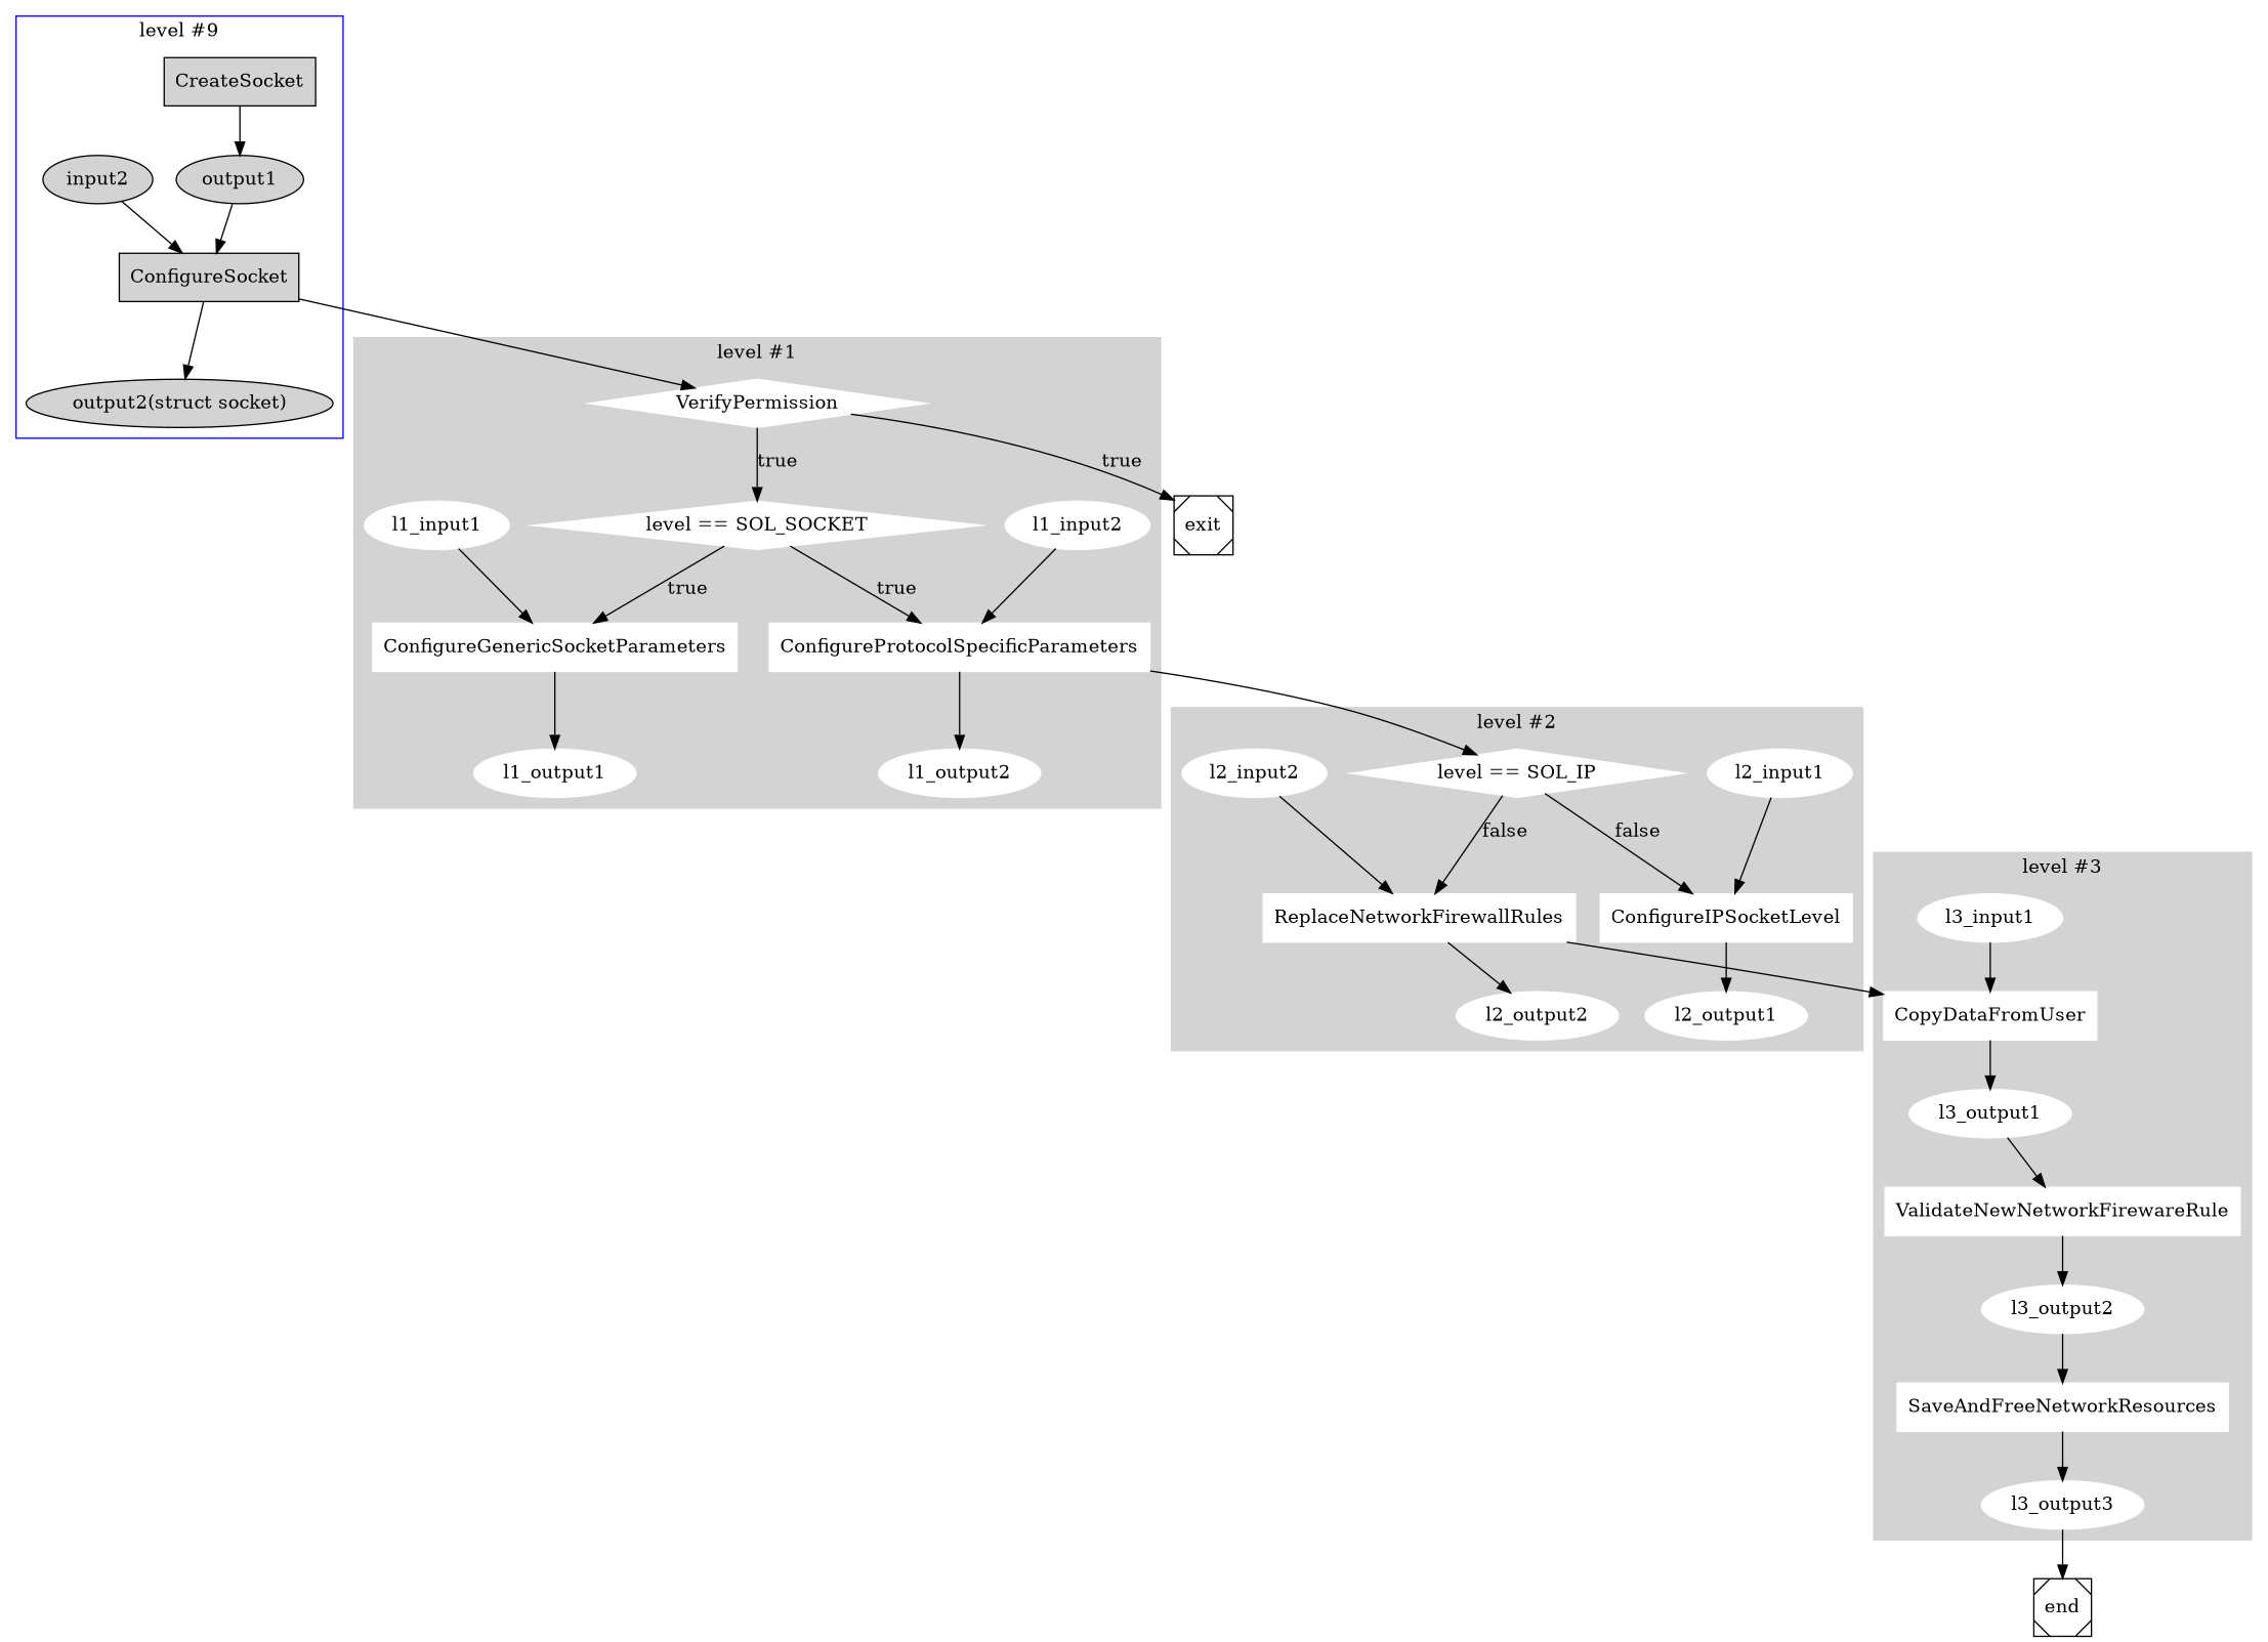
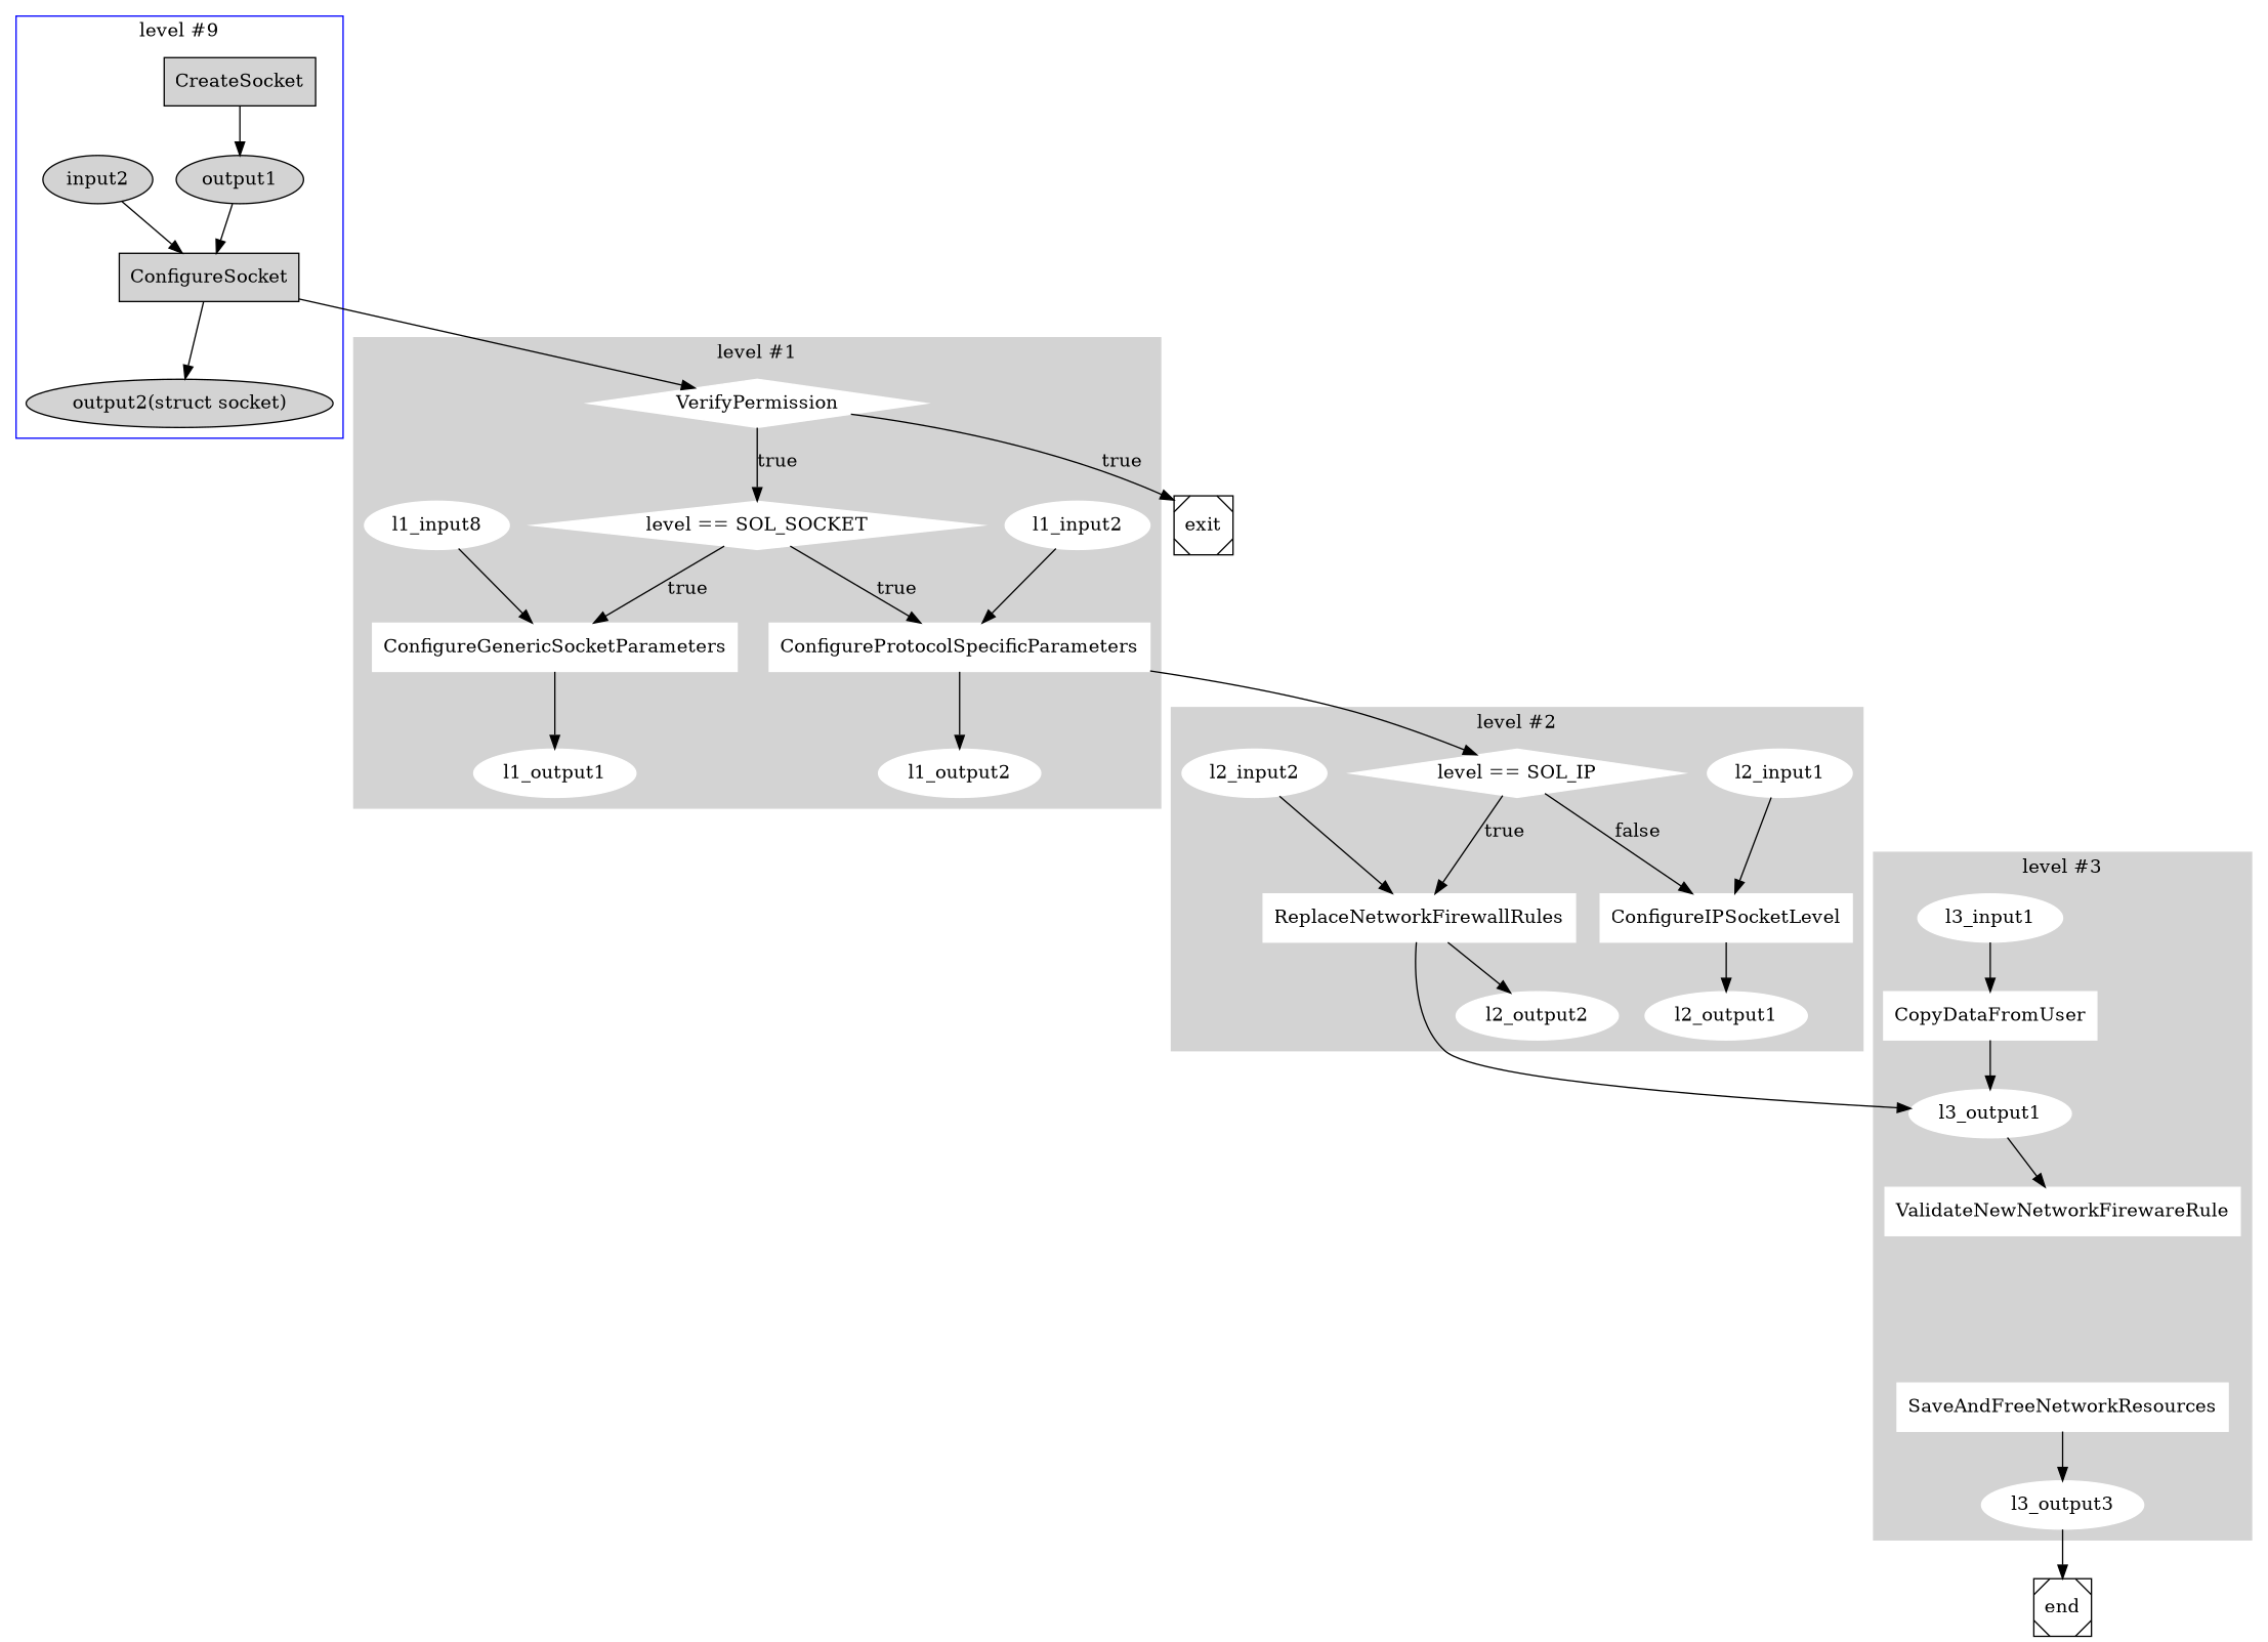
  digraph {
    node [style=filled color=white]
    CreateSocket [shape=rectangle color=""]
    output1 [color=""]
    ConfigureSocket [shape=rectangle color=""]
    "output2(struct socket)" [color=""]
    input2 [color=""]
    VerifyPermission [shape=diamond]
    "level == SOL_SOCKET" [shape=diamond]
    ConfigureProtocolSpecificParameters [shape=rectangle]
    ConfigureGenericSocketParameters [shape=rectangle]
    l1_output2
    l1_input2
    l1_output1
-   l1_input1
+   l1_input1 [label=l1_input8]
    "level == SOL_IP" [shape=diamond]
    ConfigureIPSocketLevel [shape=rectangle]
    ReplaceNetworkFirewallRules [shape=rectangle]
    l2_output1
    l2_output2
    l2_input1
    l2_input2
    l3_input1
    CopyDataFromUser [shape=rectangle]
    l3_output1
    ValidateNewNetworkFirewareRule [shape=rectangle]
-   l3_output2
    SaveAndFreeNetworkResources [shape=rectangle]
    l3_output3
    exit [height=0.5 shape=Msquare style="" color=""]
    end [height=0.5 shape=Msquare style="" color=""]
    subgraph cluster_1 {
      color=blue
      label="level #9"
      CreateSocket
      output1
      ConfigureSocket
      "output2(struct socket)"
      input2
    }
    subgraph cluster_2 {
      color=lightgrey
      label="level #1"
      style=filled
      VerifyPermission
      "level == SOL_SOCKET"
      ConfigureProtocolSpecificParameters
      ConfigureGenericSocketParameters
      l1_output2
      l1_input2
      l1_output1
      l1_input1
    }
    subgraph cluster_3 {
      color=lightgrey
      label="level #2"
      style=filled
      "level == SOL_IP"
      ConfigureIPSocketLevel
      ReplaceNetworkFirewallRules
      l2_output1
      l2_output2
      l2_input1
      l2_input2
    }
    subgraph cluster_4 {
      color=lightgrey
      label="level #3"
      style=filled
      l3_input1
      CopyDataFromUser
      l3_output1
      ValidateNewNetworkFirewareRule
-     l3_output2
      SaveAndFreeNetworkResources
      l3_output3
    }
    CreateSocket -> output1
    output1 -> ConfigureSocket
    ConfigureSocket -> "output2(struct socket)"
    ConfigureSocket -> VerifyPermission
    input2 -> ConfigureSocket
    VerifyPermission -> "level == SOL_SOCKET" [label=true]
    VerifyPermission -> exit [label=true]
    "level == SOL_SOCKET" -> ConfigureProtocolSpecificParameters [label=true]
    "level == SOL_SOCKET" -> ConfigureGenericSocketParameters [label=true]
    ConfigureProtocolSpecificParameters -> l1_output2
    ConfigureProtocolSpecificParameters -> "level == SOL_IP"
    ConfigureGenericSocketParameters -> l1_output1
    l1_input2 -> ConfigureProtocolSpecificParameters
    l1_input1 -> ConfigureGenericSocketParameters
    "level == SOL_IP" -> ConfigureIPSocketLevel [label=false]
-   "level == SOL_IP" -> ReplaceNetworkFirewallRules [label=false]
+   "level == SOL_IP" -> ReplaceNetworkFirewallRules [label=true]
    ConfigureIPSocketLevel -> l2_output1
    ReplaceNetworkFirewallRules -> l2_output2
-   ReplaceNetworkFirewallRules -> CopyDataFromUser
+   ReplaceNetworkFirewallRules -> l3_output1
    l2_input1 -> ConfigureIPSocketLevel
    l2_input2 -> ReplaceNetworkFirewallRules
    l3_input1 -> CopyDataFromUser
    CopyDataFromUser -> l3_output1
    l3_output1 -> ValidateNewNetworkFirewareRule
-   ValidateNewNetworkFirewareRule -> l3_output2
-   l3_output2 -> SaveAndFreeNetworkResources
    SaveAndFreeNetworkResources -> l3_output3
    l3_output3 -> end
  }
